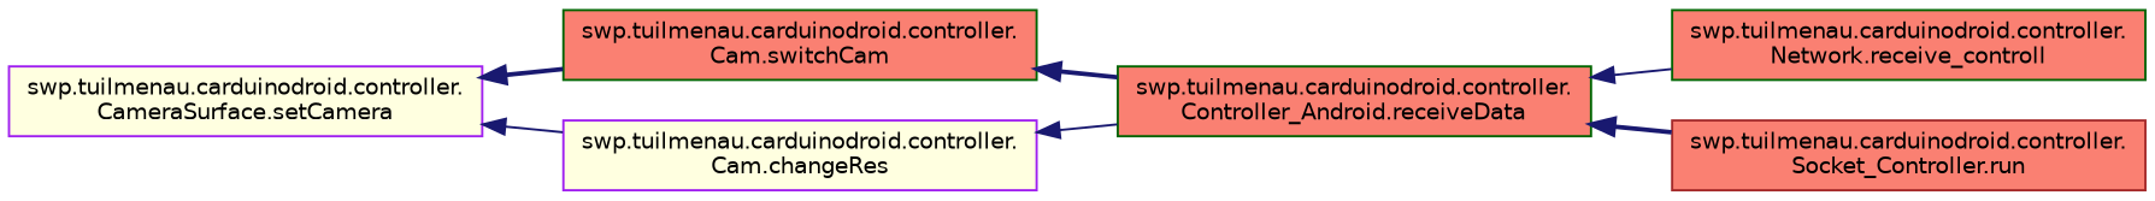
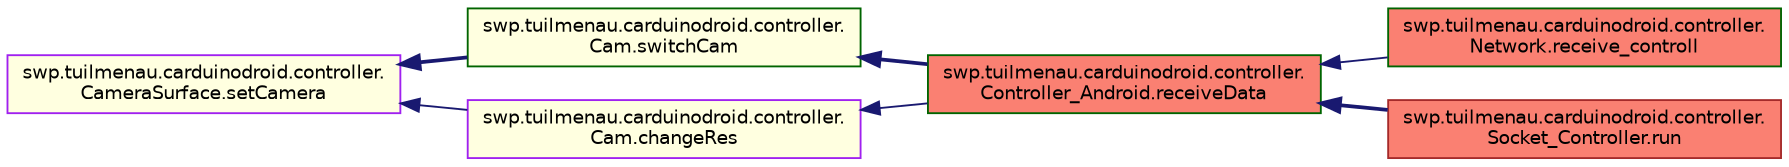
  digraph {
    rankdir=LR
    node [color=darkgreen fillcolor=salmon fontname=Helvetica fontsize=10 shape=record style=filled]
    edge [color=midnightblue dir=back fontname=Helvetica fontsize=10 labelfontname=Helvetica labelfontsize=10 style=bold]
    n1 [color=purple fillcolor=lightyellow fontcolor=black height=0.2 label="swp.tuilmenau.carduinodroid.controller.\lCameraSurface.setCamera" width=0.4]
-   n2 [height=0.2 label="swp.tuilmenau.carduinodroid.controller.\lCam.switchCam" width=0.4]
+   n2 [fillcolor=lightyellow height=0.2 label="swp.tuilmenau.carduinodroid.controller.\lCam.switchCam" width=0.4]
    n3 [color=purple fillcolor=lightyellow height=0.2 label="swp.tuilmenau.carduinodroid.controller.\lCam.changeRes" width=0.4]
    n4 [height=0.2 label="swp.tuilmenau.carduinodroid.controller.\lController_Android.receiveData" width=0.4]
    n5 [height=0.2 label="swp.tuilmenau.carduinodroid.controller.\lNetwork.receive_controll" width=0.4]
    n6 [color=brown height=0.2 label="swp.tuilmenau.carduinodroid.controller.\lSocket_Controller.run" width=0.4]
    n1 -> n2
    n1 -> n3 [style=solid]
    n2 -> n4
    n3 -> n4 [style=solid]
    n4 -> n5 [style=solid]
    n4 -> n6
  }
